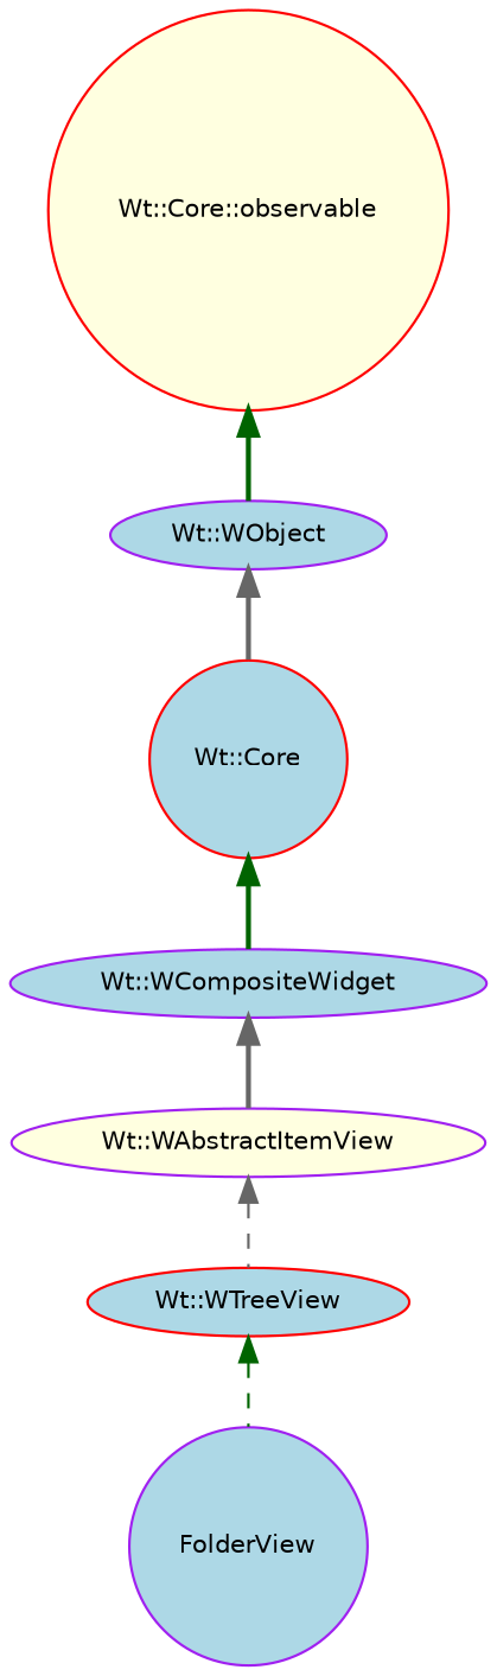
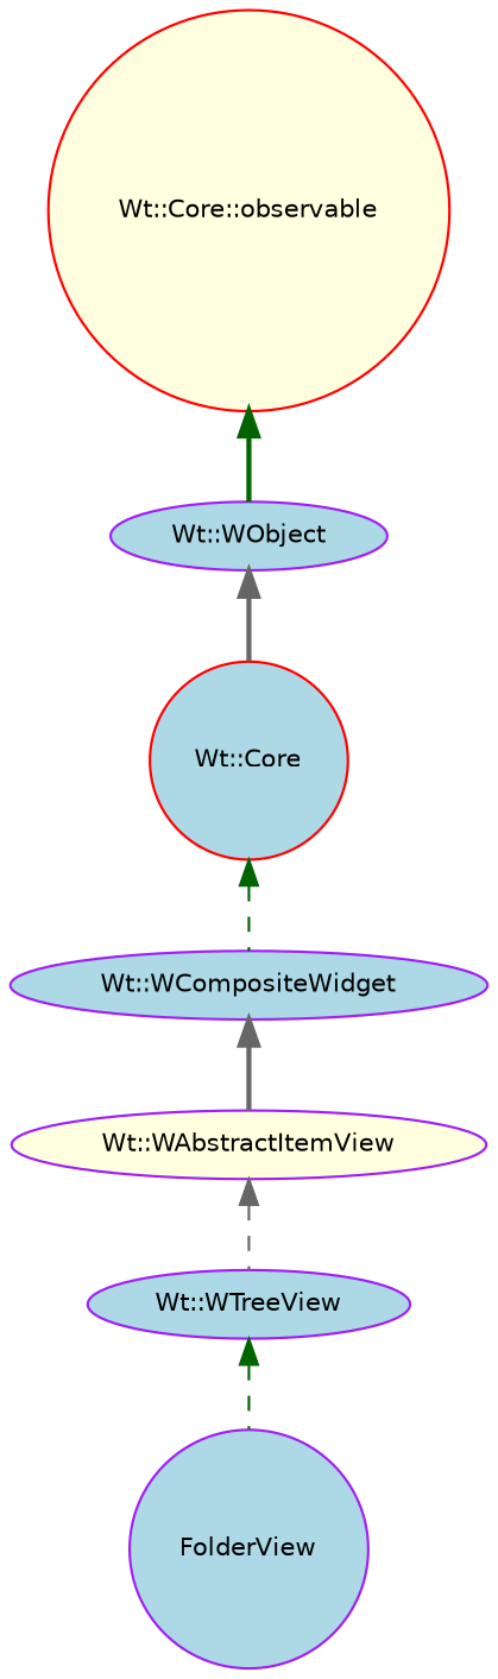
  digraph {
    node [color=purple fillcolor=lightblue fontname=Helvetica fontsize=10 shape=ellipse style=filled]
    edge [color=darkgreen dir=back fontname=Helvetica fontsize=10 labelfontname=Helvetica labelfontsize=10 style=bold]
    n1 [fontcolor=black height=0.2 label=FolderView shape=circle width=0.4]
-   n2 [color=red height=0.2 label="Wt::WTreeView" width=0.4]
+   n2 [height=0.2 label="Wt::WTreeView" width=0.4]
    n3 [fillcolor=lightyellow height=0.2 label="Wt::WAbstractItemView" width=0.4]
    n4 [height=0.2 label="Wt::WCompositeWidget" width=0.4]
    n5 [color=red height=0.2 label="Wt::Core" shape=circle width=0.4]
    n6 [height=0.2 label="Wt::WObject" width=0.4]
    n7 [color=red fillcolor=lightyellow height=0.2 label="Wt::Core::observable" shape=circle width=0.4]
    n2 -> n1 [style=dashed]
    n3 -> n2 [color=gray40 style=dashed]
    n4 -> n3 [color=gray40]
-   n5 -> n4
+   n5 -> n4 [style=dashed]
    n6 -> n5 [color=gray40]
    n7 -> n6
  }
